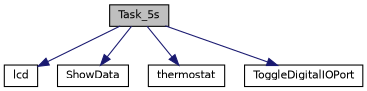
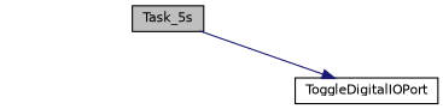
  digraph {
    rankdir=TB
    node [color=black fillcolor=white fontname=Helvetica fontsize=10 shape=record style=filled]
    edge [color=midnightblue fontname=Helvetica fontsize=10 labelfontname=Helvetica labelfontsize=10 style=solid]
    n1 [fillcolor=grey75 fontcolor=black height=0.2 label=Task_5s width=0.4]
-   n2 [height=0.2 label=lcd width=0.4]
-   n3 [height=0.2 label=ShowData width=0.4]
-   n4 [height=0.2 label=thermostat width=0.4]
    n5 [height=0.2 label=ToggleDigitalIOPort width=0.4]
-   n1 -> n2
-   n1 -> n3
-   n1 -> n4
    n1 -> n5
  }
